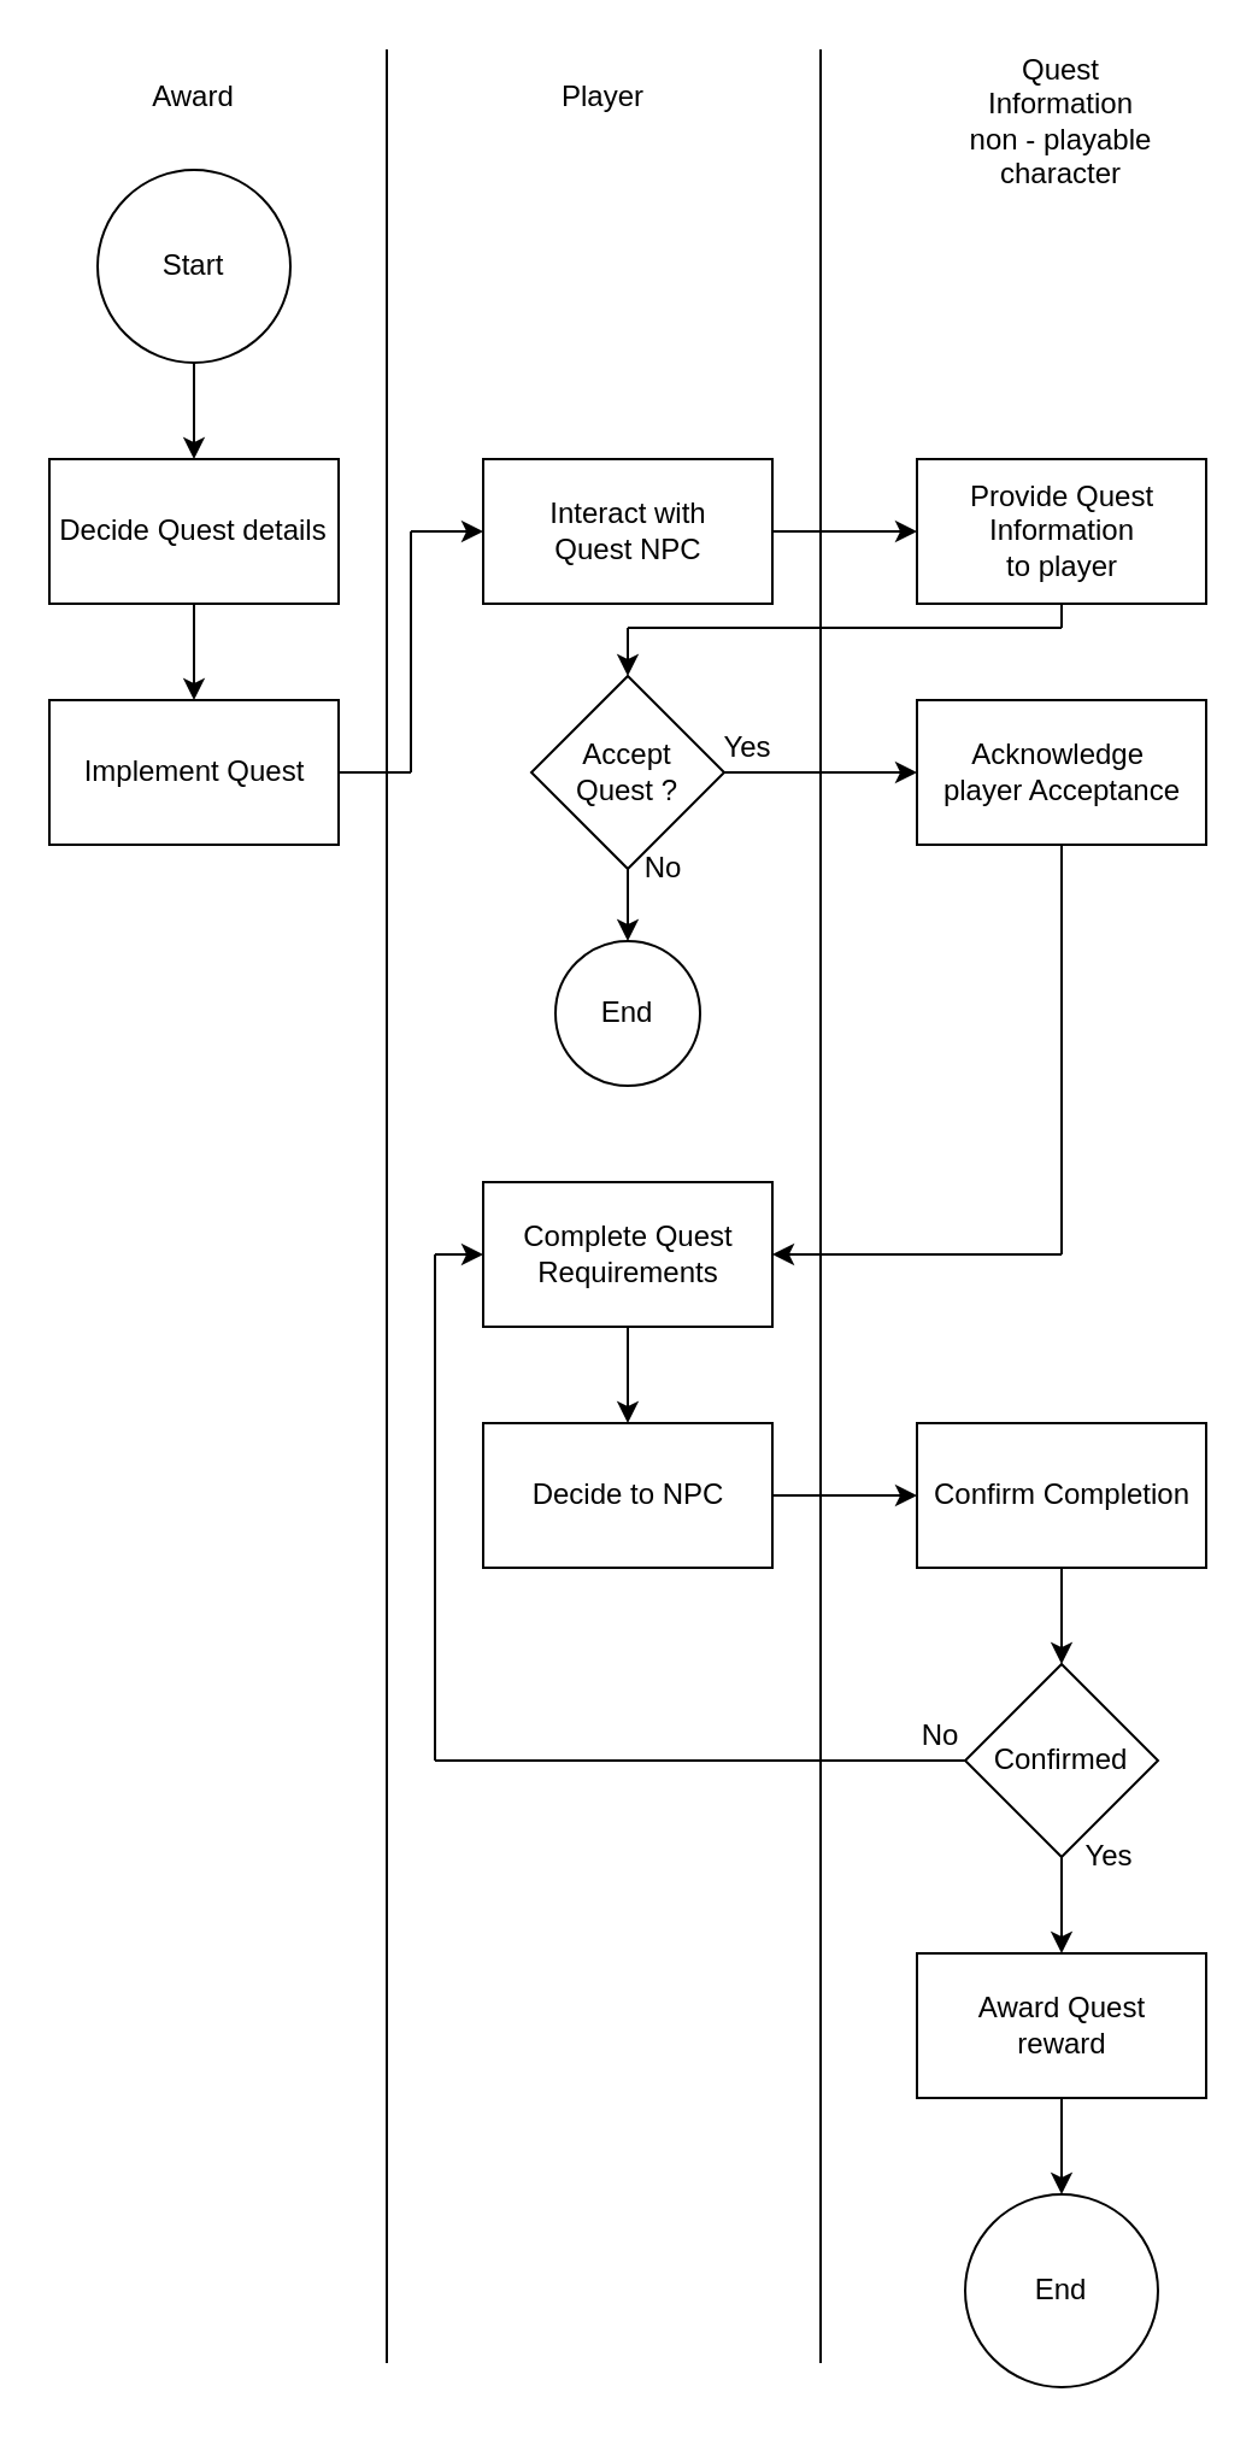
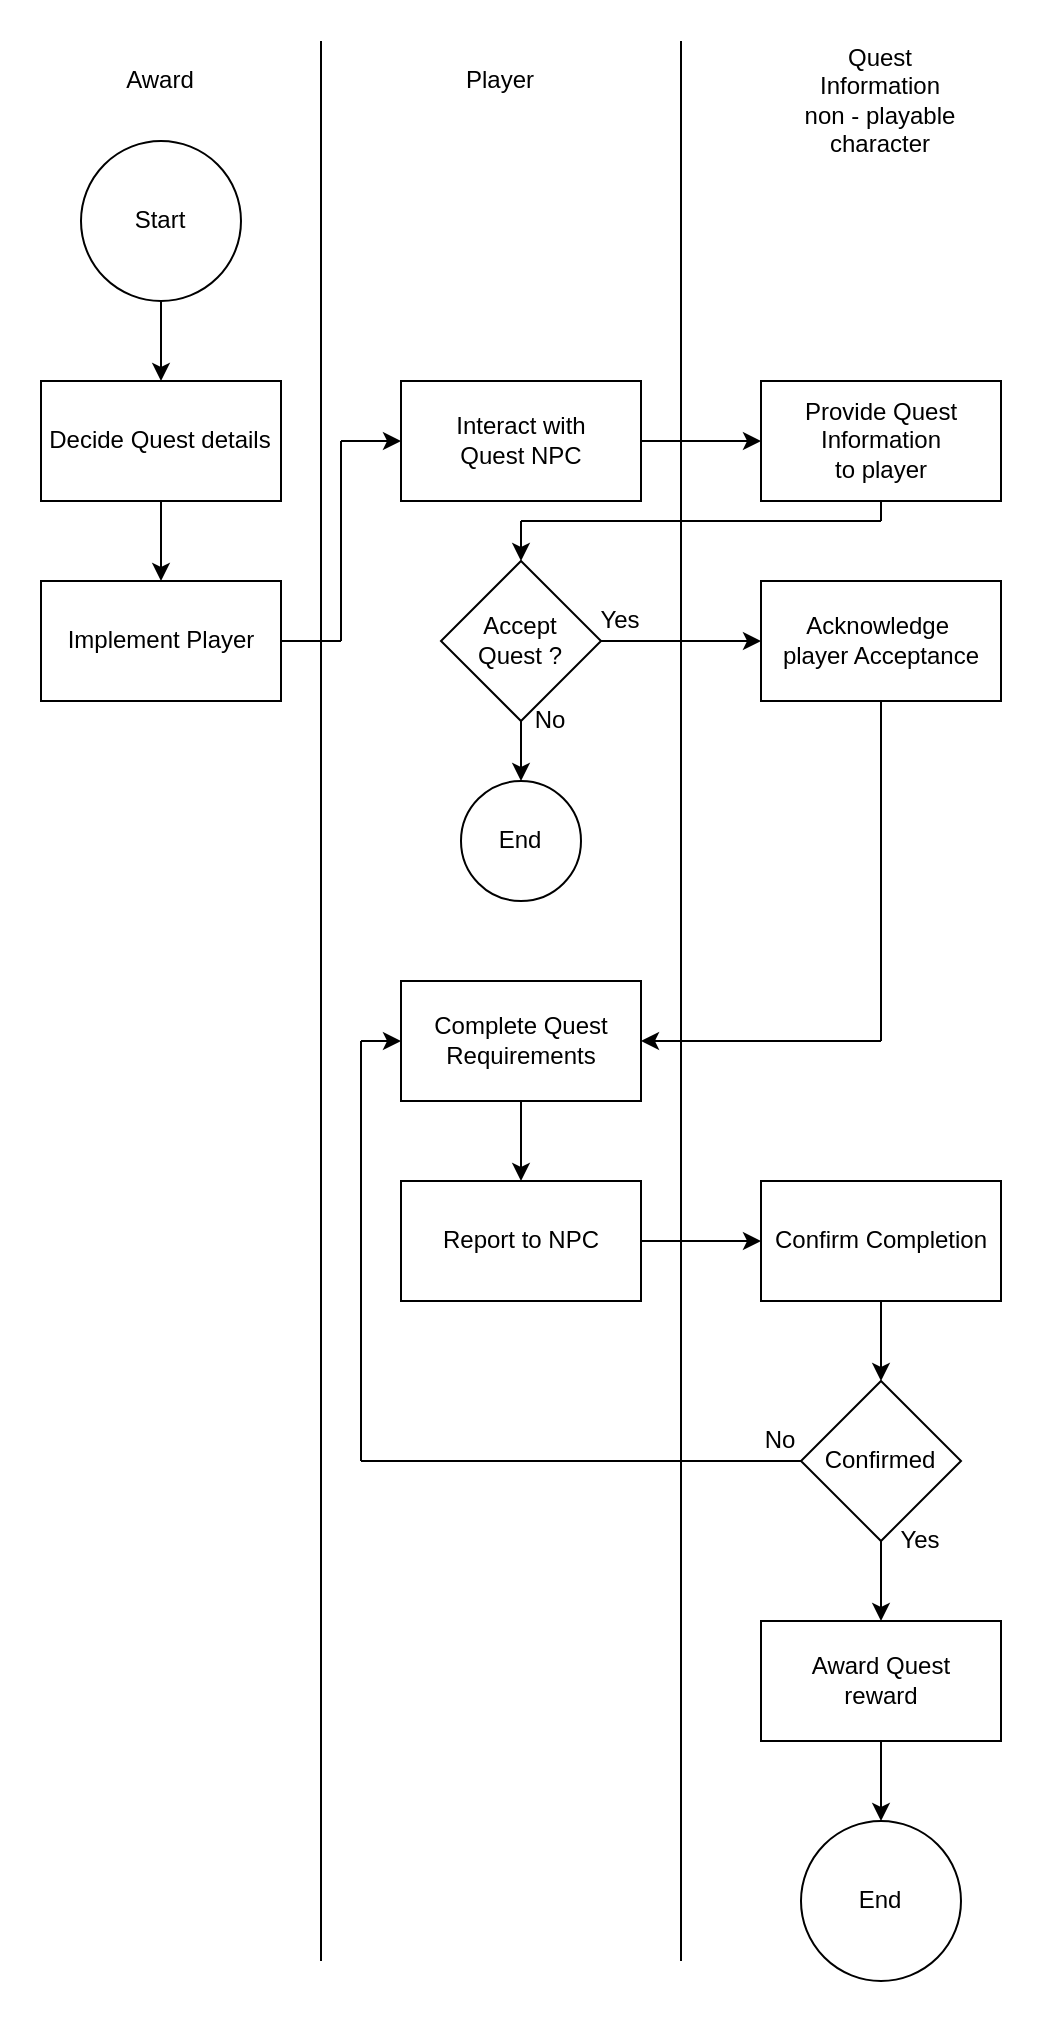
  <mxCell id="0" />
  <mxCell id="1" parent="0" />
  <mxCell id="2" value="" style="ellipse;whiteSpace=wrap;html=1;aspect=fixed;" vertex="1" parent="1"><mxGeometry x="40" y="70" width="80" height="80" as="geometry" /></mxCell>
  <mxCell id="3" value="" style="rounded=0;whiteSpace=wrap;html=1;" vertex="1" parent="1"><mxGeometry x="20" y="190" width="120" height="60" as="geometry" /></mxCell>
  <mxCell id="4" value="" style="rounded=0;whiteSpace=wrap;html=1;" vertex="1" parent="1"><mxGeometry x="20" y="290" width="120" height="60" as="geometry" /></mxCell>
  <mxCell id="5" value="" style="rounded=0;whiteSpace=wrap;html=1;" vertex="1" parent="1"><mxGeometry x="200" y="190" width="120" height="60" as="geometry" /></mxCell>
  <mxCell id="6" value="" style="rounded=0;whiteSpace=wrap;html=1;" vertex="1" parent="1"><mxGeometry x="380" y="190" width="120" height="60" as="geometry" /></mxCell>
  <mxCell id="7" value="" style="rhombus;whiteSpace=wrap;html=1;" vertex="1" parent="1"><mxGeometry x="220" y="280" width="80" height="80" as="geometry" /></mxCell>
  <mxCell id="8" value="" style="ellipse;whiteSpace=wrap;html=1;aspect=fixed;" vertex="1" parent="1"><mxGeometry x="230" y="390" width="60" height="60" as="geometry" /></mxCell>
  <mxCell id="9" value="" style="rounded=0;whiteSpace=wrap;html=1;" vertex="1" parent="1"><mxGeometry x="380" y="290" width="120" height="60" as="geometry" /></mxCell>
  <mxCell id="10" value="" style="rounded=0;whiteSpace=wrap;html=1;" vertex="1" parent="1"><mxGeometry x="200" y="490" width="120" height="60" as="geometry" /></mxCell>
  <mxCell id="11" value="" style="rounded=0;whiteSpace=wrap;html=1;" vertex="1" parent="1"><mxGeometry x="200" y="590" width="120" height="60" as="geometry" /></mxCell>
  <mxCell id="12" value="" style="rounded=0;whiteSpace=wrap;html=1;" vertex="1" parent="1"><mxGeometry x="380" y="590" width="120" height="60" as="geometry" /></mxCell>
  <mxCell id="13" value="" style="rhombus;whiteSpace=wrap;html=1;" vertex="1" parent="1"><mxGeometry x="400" y="690" width="80" height="80" as="geometry" /></mxCell>
  <mxCell id="14" value="" style="rounded=0;whiteSpace=wrap;html=1;" vertex="1" parent="1"><mxGeometry x="380" y="810" width="120" height="60" as="geometry" /></mxCell>
  <mxCell id="15" value="" style="ellipse;whiteSpace=wrap;html=1;aspect=fixed;" vertex="1" parent="1"><mxGeometry x="400" y="910" width="80" height="80" as="geometry" /></mxCell>
  <mxCell id="16" value="" style="endArrow=classic;html=1;exitX=0.5;exitY=1;exitDx=0;exitDy=0;entryX=0.5;entryY=0;entryDx=0;entryDy=0;" edge="1" parent="1" source="2" target="3"><mxGeometry width="50" height="50" relative="1" as="geometry"><mxPoint x="180" y="170" as="sourcePoint" /><mxPoint x="230" y="120" as="targetPoint" /></mxGeometry></mxCell>
  <mxCell id="17" value="" style="endArrow=classic;html=1;exitX=0.5;exitY=1;exitDx=0;exitDy=0;entryX=0.5;entryY=0;entryDx=0;entryDy=0;" edge="1" parent="1" source="3" target="4"><mxGeometry width="50" height="50" relative="1" as="geometry"><mxPoint x="80" y="260" as="sourcePoint" /><mxPoint x="130" y="210" as="targetPoint" /></mxGeometry></mxCell>
  <mxCell id="18" value="" style="endArrow=none;html=1;exitX=1;exitY=0.5;exitDx=0;exitDy=0;" edge="1" parent="1" source="4"><mxGeometry width="50" height="50" relative="1" as="geometry"><mxPoint x="150" y="340" as="sourcePoint" /><mxPoint x="170" y="320" as="targetPoint" /></mxGeometry></mxCell>
  <mxCell id="19" value="" style="endArrow=classic;html=1;" edge="1" parent="1"><mxGeometry width="50" height="50" relative="1" as="geometry"><mxPoint x="170" y="220" as="sourcePoint" /><mxPoint x="200" y="220" as="targetPoint" /></mxGeometry></mxCell>
  <mxCell id="20" value="" style="endArrow=none;html=1;" edge="1" parent="1"><mxGeometry width="50" height="50" relative="1" as="geometry"><mxPoint x="170" y="320" as="sourcePoint" /><mxPoint x="170" y="220" as="targetPoint" /></mxGeometry></mxCell>
  <mxCell id="21" value="" style="endArrow=classic;html=1;exitX=1;exitY=0.5;exitDx=0;exitDy=0;entryX=0;entryY=0.5;entryDx=0;entryDy=0;" edge="1" parent="1" source="5" target="6"><mxGeometry width="50" height="50" relative="1" as="geometry"><mxPoint x="330" y="310" as="sourcePoint" /><mxPoint x="380" y="260" as="targetPoint" /></mxGeometry></mxCell>
  <mxCell id="22" value="" style="endArrow=none;html=1;entryX=0.5;entryY=1;entryDx=0;entryDy=0;" edge="1" parent="1" target="6"><mxGeometry width="50" height="50" relative="1" as="geometry"><mxPoint x="440" y="260" as="sourcePoint" /><mxPoint x="360" y="300" as="targetPoint" /></mxGeometry></mxCell>
  <mxCell id="23" value="" style="endArrow=none;html=1;" edge="1" parent="1"><mxGeometry width="50" height="50" relative="1" as="geometry"><mxPoint x="260" y="260" as="sourcePoint" /><mxPoint x="440" y="260" as="targetPoint" /></mxGeometry></mxCell>
  <mxCell id="24" value="" style="endArrow=classic;html=1;entryX=0.5;entryY=0;entryDx=0;entryDy=0;" edge="1" parent="1" target="7"><mxGeometry width="50" height="50" relative="1" as="geometry"><mxPoint x="260" y="260" as="sourcePoint" /><mxPoint x="360" y="280" as="targetPoint" /></mxGeometry></mxCell>
  <mxCell id="25" value="" style="endArrow=classic;html=1;exitX=1;exitY=0.5;exitDx=0;exitDy=0;entryX=0;entryY=0.5;entryDx=0;entryDy=0;" edge="1" parent="1" source="7" target="9"><mxGeometry width="50" height="50" relative="1" as="geometry"><mxPoint x="330" y="380" as="sourcePoint" /><mxPoint x="380" y="330" as="targetPoint" /></mxGeometry></mxCell>
  <mxCell id="26" value="" style="endArrow=classic;html=1;exitX=0.5;exitY=1;exitDx=0;exitDy=0;entryX=0.5;entryY=0;entryDx=0;entryDy=0;" edge="1" parent="1" source="7" target="8"><mxGeometry width="50" height="50" relative="1" as="geometry"><mxPoint x="290" y="400" as="sourcePoint" /><mxPoint x="340" y="350" as="targetPoint" /></mxGeometry></mxCell>
  <mxCell id="27" value="" style="endArrow=none;html=1;entryX=0.5;entryY=1;entryDx=0;entryDy=0;" edge="1" parent="1" target="9"><mxGeometry width="50" height="50" relative="1" as="geometry"><mxPoint x="440" y="520" as="sourcePoint" /><mxPoint x="450" y="390" as="targetPoint" /></mxGeometry></mxCell>
  <mxCell id="28" value="" style="endArrow=classic;html=1;entryX=1;entryY=0.5;entryDx=0;entryDy=0;" edge="1" parent="1" target="10"><mxGeometry width="50" height="50" relative="1" as="geometry"><mxPoint x="440" y="520" as="sourcePoint" /><mxPoint x="400" y="490" as="targetPoint" /></mxGeometry></mxCell>
  <mxCell id="29" value="" style="endArrow=classic;html=1;exitX=0.5;exitY=1;exitDx=0;exitDy=0;entryX=0.5;entryY=0;entryDx=0;entryDy=0;" edge="1" parent="1" source="10" target="11"><mxGeometry width="50" height="50" relative="1" as="geometry"><mxPoint x="400" y="540" as="sourcePoint" /><mxPoint x="450" y="490" as="targetPoint" /></mxGeometry></mxCell>
  <mxCell id="30" value="" style="endArrow=classic;html=1;exitX=1;exitY=0.5;exitDx=0;exitDy=0;entryX=0;entryY=0.5;entryDx=0;entryDy=0;" edge="1" parent="1" source="11" target="12"><mxGeometry width="50" height="50" relative="1" as="geometry"><mxPoint x="350" y="590" as="sourcePoint" /><mxPoint x="400" y="540" as="targetPoint" /></mxGeometry></mxCell>
  <mxCell id="31" value="" style="endArrow=classic;html=1;entryX=0.5;entryY=0;entryDx=0;entryDy=0;exitX=0.5;exitY=1;exitDx=0;exitDy=0;" edge="1" parent="1" source="12" target="13"><mxGeometry width="50" height="50" relative="1" as="geometry"><mxPoint x="310" y="730" as="sourcePoint" /><mxPoint x="360" y="680" as="targetPoint" /></mxGeometry></mxCell>
  <mxCell id="32" value="" style="endArrow=none;html=1;entryX=0;entryY=0.5;entryDx=0;entryDy=0;" edge="1" parent="1" target="13"><mxGeometry width="50" height="50" relative="1" as="geometry"><mxPoint x="180" y="730" as="sourcePoint" /><mxPoint x="300" y="730" as="targetPoint" /></mxGeometry></mxCell>
  <mxCell id="33" value="" style="endArrow=none;html=1;" edge="1" parent="1"><mxGeometry width="50" height="50" relative="1" as="geometry"><mxPoint x="180" y="730" as="sourcePoint" /><mxPoint x="180" y="520" as="targetPoint" /></mxGeometry></mxCell>
  <mxCell id="34" value="" style="endArrow=classic;html=1;entryX=0;entryY=0.5;entryDx=0;entryDy=0;" edge="1" parent="1" target="10"><mxGeometry width="50" height="50" relative="1" as="geometry"><mxPoint x="180" y="520" as="sourcePoint" /><mxPoint x="320" y="570" as="targetPoint" /></mxGeometry></mxCell>
  <mxCell id="35" value="" style="endArrow=classic;html=1;entryX=0.5;entryY=0;entryDx=0;entryDy=0;exitX=0.5;exitY=1;exitDx=0;exitDy=0;" edge="1" parent="1" source="13" target="14"><mxGeometry width="50" height="50" relative="1" as="geometry"><mxPoint x="270" y="820" as="sourcePoint" /><mxPoint x="320" y="770" as="targetPoint" /></mxGeometry></mxCell>
  <mxCell id="36" value="" style="endArrow=classic;html=1;exitX=0.5;exitY=1;exitDx=0;exitDy=0;entryX=0.5;entryY=0;entryDx=0;entryDy=0;" edge="1" parent="1" source="14" target="15"><mxGeometry width="50" height="50" relative="1" as="geometry"><mxPoint x="340" y="950" as="sourcePoint" /><mxPoint x="390" y="900" as="targetPoint" /></mxGeometry></mxCell>
  <mxCell id="37" value="Decide Quest details" style="text;html=1;strokeColor=none;fillColor=none;align=center;verticalAlign=middle;whiteSpace=wrap;rounded=0;" vertex="1" parent="1"><mxGeometry x="20" y="190" width="120" height="60" as="geometry" /></mxCell>
- <mxCell id="38" value="Implement Quest" style="text;html=1;align=center;verticalAlign=middle;" vertex="1" parent="1"><mxGeometry x="20" y="290" width="120" height="60" as="geometry" /></mxCell>
+ <mxCell id="38" value="Implement Player" style="text;html=1;align=center;verticalAlign=middle;" vertex="1" parent="1"><mxGeometry x="20" y="290" width="120" height="60" as="geometry" /></mxCell>
  <mxCell id="39" value="Interact with &lt;br&gt;Quest NPC" style="text;html=1;align=center;verticalAlign=middle;" vertex="1" parent="1"><mxGeometry x="200" y="190" width="120" height="60" as="geometry" /></mxCell>
  <mxCell id="40" value="Provide Quest&lt;br&gt;Information&lt;br&gt;to player&lt;br&gt;" style="text;html=1;align=center;verticalAlign=middle;" vertex="1" parent="1"><mxGeometry x="380" y="190" width="120" height="60" as="geometry" /></mxCell>
  <mxCell id="41" value="Acknowledge&amp;nbsp;&lt;br&gt;player Acceptance&lt;br&gt;" style="text;html=1;align=center;verticalAlign=middle;" vertex="1" parent="1"><mxGeometry x="380" y="290" width="120" height="60" as="geometry" /></mxCell>
  <mxCell id="42" value="Complete Quest&lt;br&gt;Requirements&lt;br&gt;" style="text;html=1;align=center;verticalAlign=middle;" vertex="1" parent="1"><mxGeometry x="200" y="490" width="120" height="60" as="geometry" /></mxCell>
- <mxCell id="43" value="Decide to NPC" style="text;html=1;align=center;verticalAlign=middle;" vertex="1" parent="1"><mxGeometry x="200" y="590" width="120" height="60" as="geometry" /></mxCell>
+ <mxCell id="43" value="Report to NPC" style="text;html=1;align=center;verticalAlign=middle;" vertex="1" parent="1"><mxGeometry x="200" y="590" width="120" height="60" as="geometry" /></mxCell>
  <mxCell id="44" value="Confirm Completion" style="text;html=1;align=center;verticalAlign=middle;" vertex="1" parent="1"><mxGeometry x="380" y="590" width="120" height="60" as="geometry" /></mxCell>
  <mxCell id="45" value="Award Quest&lt;br&gt;reward&lt;br&gt;" style="text;html=1;align=center;verticalAlign=middle;" vertex="1" parent="1"><mxGeometry x="380" y="810" width="120" height="60" as="geometry" /></mxCell>
  <mxCell id="46" value="" style="endArrow=none;html=1;" edge="1" parent="1"><mxGeometry width="50" height="50" relative="1" as="geometry"><mxPoint x="160" y="980" as="sourcePoint" /><mxPoint x="160" y="20" as="targetPoint" /></mxGeometry></mxCell>
  <mxCell id="47" value="" style="endArrow=none;html=1;" edge="1" parent="1"><mxGeometry width="50" height="50" relative="1" as="geometry"><mxPoint x="340" y="980" as="sourcePoint" /><mxPoint x="340" y="20" as="targetPoint" /></mxGeometry></mxCell>
  <mxCell id="48" value="Award" style="text;html=1;strokeColor=none;fillColor=none;align=center;verticalAlign=middle;whiteSpace=wrap;rounded=0;" vertex="1" parent="1"><mxGeometry x="40" y="30" width="80" height="20" as="geometry" /></mxCell>
  <mxCell id="49" value="Player" style="text;html=1;strokeColor=none;fillColor=none;align=center;verticalAlign=middle;whiteSpace=wrap;rounded=0;" vertex="1" parent="1"><mxGeometry x="210" y="30" width="80" height="20" as="geometry" /></mxCell>
  <mxCell id="50" value="Quest Information non - playable character" style="text;html=1;strokeColor=none;fillColor=none;align=center;verticalAlign=middle;whiteSpace=wrap;rounded=0;" vertex="1" parent="1"><mxGeometry x="400" y="20" width="80" height="60" as="geometry" /></mxCell>
  <mxCell id="51" value="Start" style="text;html=1;strokeColor=none;fillColor=none;align=center;verticalAlign=middle;whiteSpace=wrap;rounded=0;" vertex="1" parent="1"><mxGeometry x="60" y="100" width="40" height="20" as="geometry" /></mxCell>
  <mxCell id="52" value="End" style="text;html=1;strokeColor=none;fillColor=none;align=center;verticalAlign=middle;whiteSpace=wrap;rounded=0;" vertex="1" parent="1"><mxGeometry x="240" y="410" width="40" height="20" as="geometry" /></mxCell>
  <mxCell id="53" value="End" style="text;html=1;strokeColor=none;fillColor=none;align=center;verticalAlign=middle;whiteSpace=wrap;rounded=0;" vertex="1" parent="1"><mxGeometry x="420" y="940" width="40" height="20" as="geometry" /></mxCell>
  <mxCell id="54" value="Accept Quest ?" style="text;html=1;strokeColor=none;fillColor=none;align=center;verticalAlign=middle;whiteSpace=wrap;rounded=0;" vertex="1" parent="1"><mxGeometry x="235" y="305" width="50" height="30" as="geometry" /></mxCell>
  <mxCell id="55" value="Confirmed" style="text;html=1;strokeColor=none;fillColor=none;align=center;verticalAlign=middle;whiteSpace=wrap;rounded=0;" vertex="1" parent="1"><mxGeometry x="410" y="720" width="60" height="20" as="geometry" /></mxCell>
  <mxCell id="56" value="No" style="text;html=1;strokeColor=none;fillColor=none;align=center;verticalAlign=middle;whiteSpace=wrap;rounded=0;" vertex="1" parent="1"><mxGeometry x="370" y="710" width="40" height="20" as="geometry" /></mxCell>
  <mxCell id="57" value="Yes" style="text;html=1;strokeColor=none;fillColor=none;align=center;verticalAlign=middle;whiteSpace=wrap;rounded=0;" vertex="1" parent="1"><mxGeometry x="440" y="760" width="40" height="20" as="geometry" /></mxCell>
  <mxCell id="58" value="Yes" style="text;html=1;strokeColor=none;fillColor=none;align=center;verticalAlign=middle;whiteSpace=wrap;rounded=0;" vertex="1" parent="1"><mxGeometry x="290" y="300" width="40" height="20" as="geometry" /></mxCell>
  <mxCell id="59" value="No" style="text;html=1;strokeColor=none;fillColor=none;align=center;verticalAlign=middle;whiteSpace=wrap;rounded=0;" vertex="1" parent="1"><mxGeometry x="255" y="350" width="40" height="20" as="geometry" /></mxCell>
